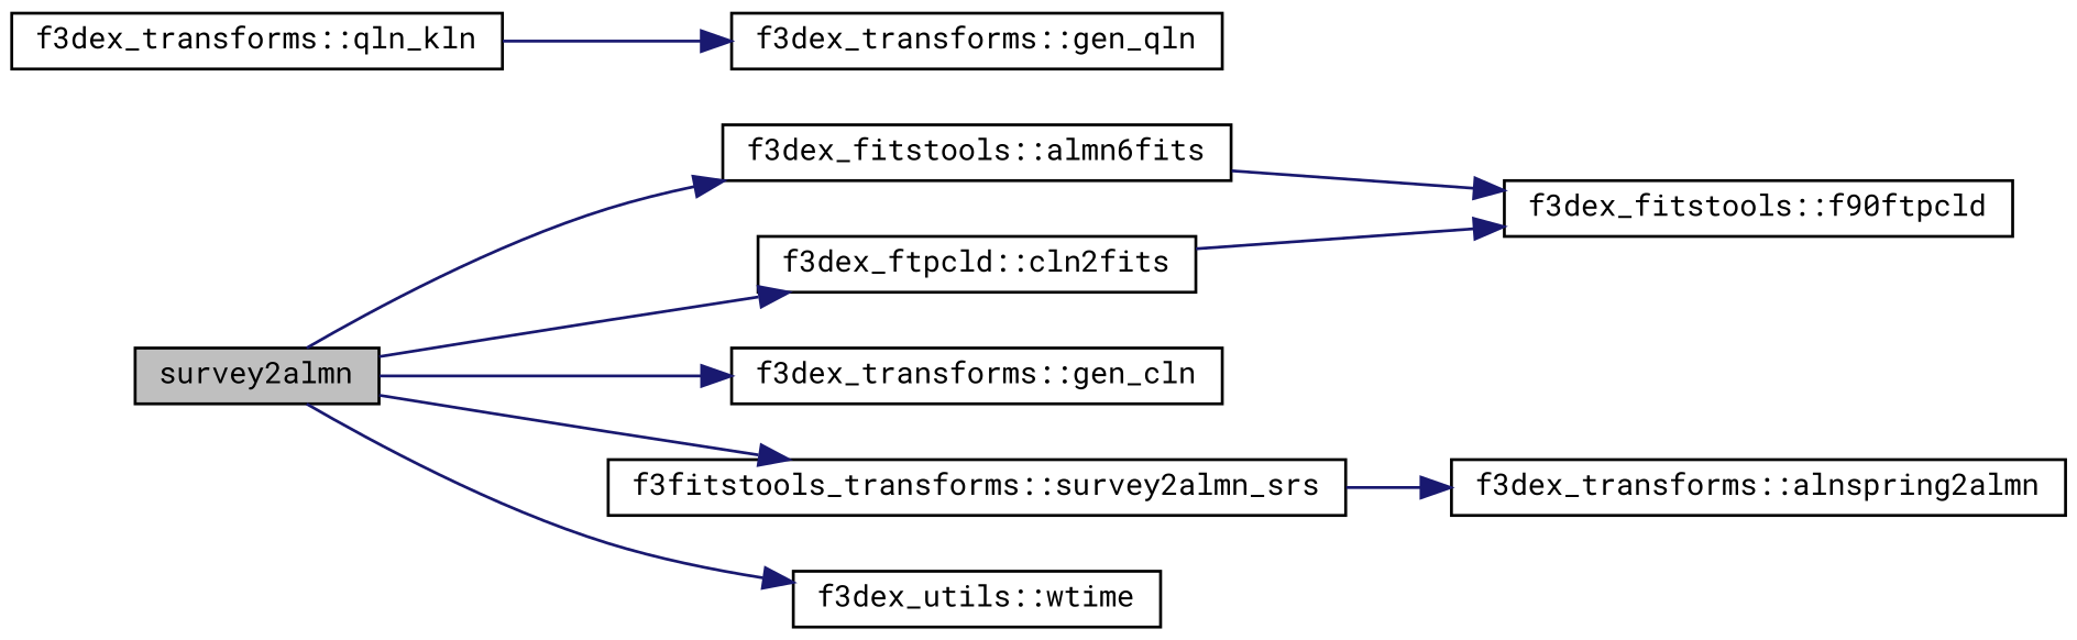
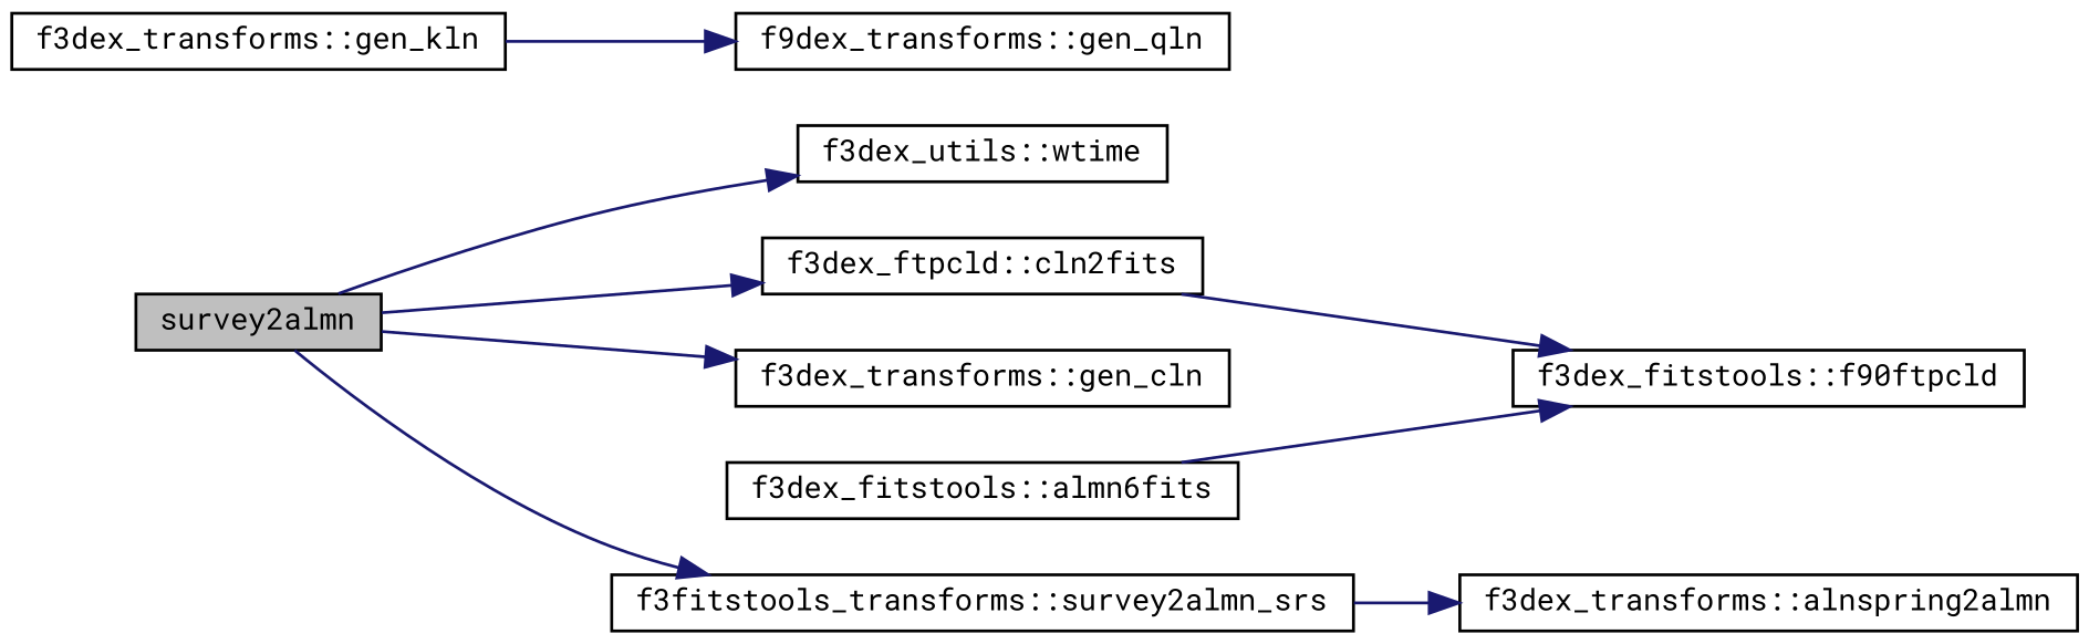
  digraph {
    fontname="Roboto Mono"
    rankdir=LR
    node [color=black fillcolor=white fontname="Roboto Mono" fontsize=10 shape=record style=filled]
    edge [color=midnightblue fontname="Roboto Mono" fontsize=10 labelfontname=Helvetica labelfontsize=10 style=solid]
    n1 [fillcolor=grey75 fontcolor=black height=0.2 label=survey2almn width=0.4]
    n2 [height=0.2 label="f3dex_fitstools::almn6fits" width=0.4]
    n3 [height=0.2 label="f3dex_ftpcld::cln2fits" width=0.4]
    n4 [height=0.2 label="f3dex_transforms::gen_cln" width=0.4]
    n5 [height=0.2 label="f3fitstools_transforms::survey2almn_srs" width=0.4]
    n6 [height=0.2 label="f3dex_utils::wtime" width=0.4]
    n7 [height=0.2 label="f3dex_fitstools::f90ftpcld" width=0.4]
-   n8 [height=0.2 label="f3dex_transforms::qln_kln" width=0.4]
-   n9 [height=0.2 label="f3dex_transforms::gen_qln" width=0.4]
+   n8 [height=0.2 label="f3dex_transforms::gen_kln" width=0.4]
+   n9 [height=0.2 label="f9dex_transforms::gen_qln" width=0.4]
    n10 [height=0.2 label="f3dex_transforms::alnspring2almn" width=0.4]
-   n1 -> n2
    n1 -> n3
    n1 -> n4
    n1 -> n5
    n1 -> n6
    n2 -> n7
    n3 -> n7
    n5 -> n10
    n8 -> n9
  }
